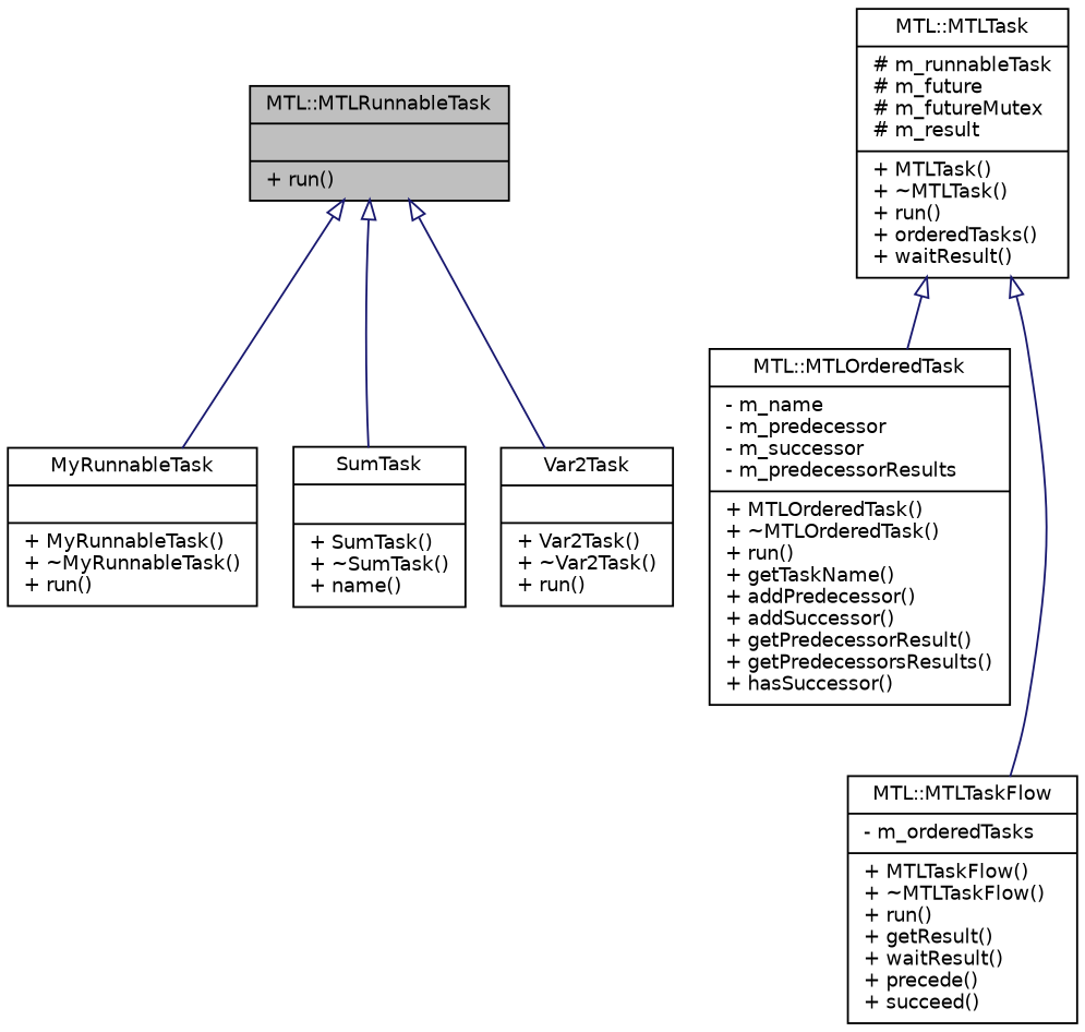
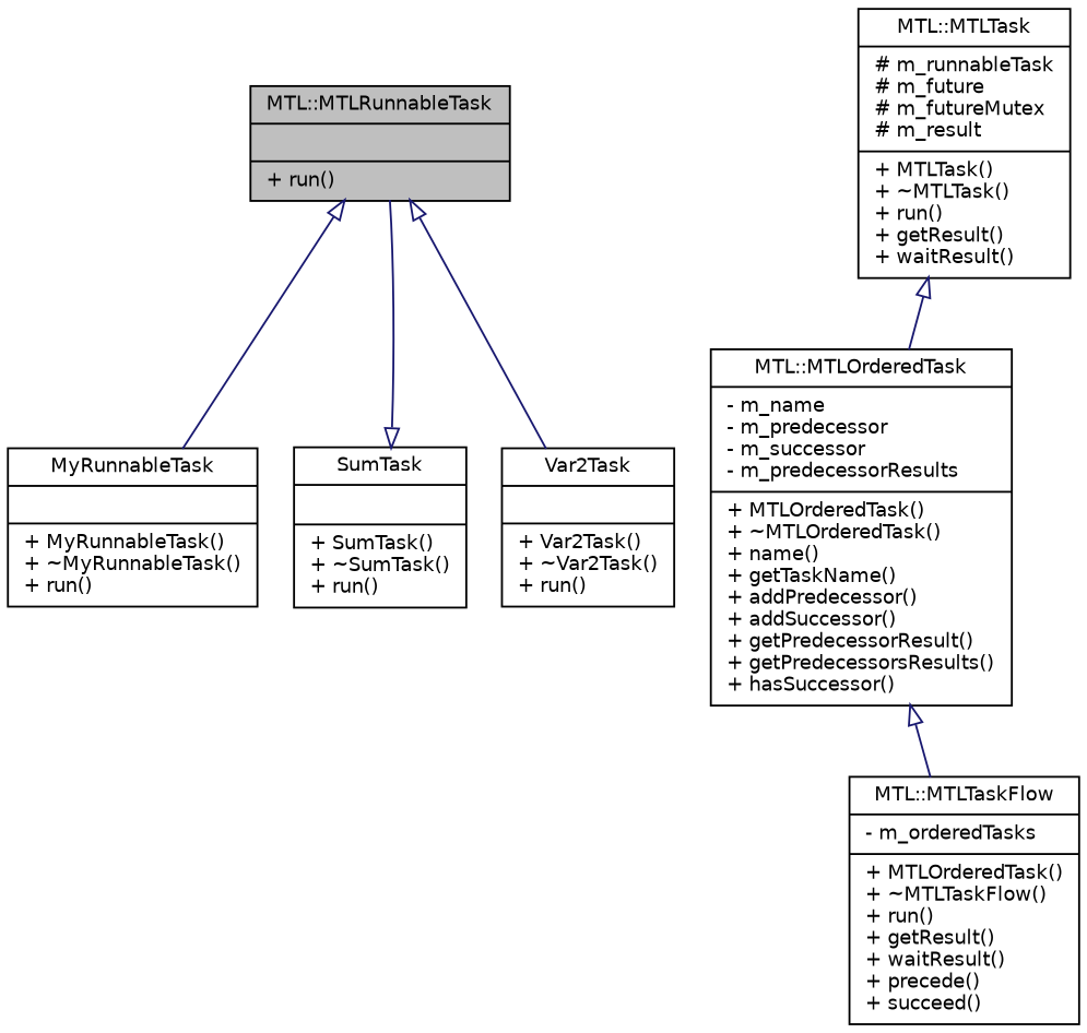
  digraph {
    node [color=black fillcolor=white fontname=Helvetica fontsize=10 shape=record style=filled]
    edge [arrowtail=onormal color=midnightblue dir=back fontname=Helvetica fontsize=10 labelfontname=Helvetica labelfontsize=10 style=solid]
    n1 [fillcolor=grey75 fontcolor=black height=0.2 label="{MTL::MTLRunnableTask\n||+ run()\l}" width=0.4]
    n2 [height=0.2 label="{MyRunnableTask\n||+ MyRunnableTask()\l+ ~MyRunnableTask()\l+ run()\l}" width=0.4]
-   n3 [height=0.2 label="{SumTask\n||+ SumTask()\l+ ~SumTask()\l+ name()\l}" width=0.4]
+   n3 [height=0.2 label="{SumTask\n||+ SumTask()\l+ ~SumTask()\l+ run()\l}" width=0.4]
    n4 [height=0.2 label="{Var2Task\n||+ Var2Task()\l+ ~Var2Task()\l+ run()\l}" width=0.4]
-   n5 [height=0.2 label="{MTL::MTLTask\n|# m_runnableTask\l# m_future\l# m_futureMutex\l# m_result\l|+ MTLTask()\l+ ~MTLTask()\l+ run()\l+ orderedTasks()\l+ waitResult()\l}" width=0.4]
-   n6 [height=0.2 label="{MTL::MTLOrderedTask\n|- m_name\l- m_predecessor\l- m_successor\l- m_predecessorResults\l|+ MTLOrderedTask()\l+ ~MTLOrderedTask()\l+ run()\l+ getTaskName()\l+ addPredecessor()\l+ addSuccessor()\l+ getPredecessorResult()\l+ getPredecessorsResults()\l+ hasSuccessor()\l}" width=0.4]
-   n7 [height=0.2 label="{MTL::MTLTaskFlow\n|- m_orderedTasks\l|+ MTLTaskFlow()\l+ ~MTLTaskFlow()\l+ run()\l+ getResult()\l+ waitResult()\l+ precede()\l+ succeed()\l}" width=0.4]
+   n5 [height=0.2 label="{MTL::MTLTask\n|# m_runnableTask\l# m_future\l# m_futureMutex\l# m_result\l|+ MTLTask()\l+ ~MTLTask()\l+ run()\l+ getResult()\l+ waitResult()\l}" width=0.4]
+   n6 [height=0.2 label="{MTL::MTLOrderedTask\n|- m_name\l- m_predecessor\l- m_successor\l- m_predecessorResults\l|+ MTLOrderedTask()\l+ ~MTLOrderedTask()\l+ name()\l+ getTaskName()\l+ addPredecessor()\l+ addSuccessor()\l+ getPredecessorResult()\l+ getPredecessorsResults()\l+ hasSuccessor()\l}" width=0.4]
+   n7 [height=0.2 label="{MTL::MTLTaskFlow\n|- m_orderedTasks\l|+ MTLOrderedTask()\l+ ~MTLTaskFlow()\l+ run()\l+ getResult()\l+ waitResult()\l+ precede()\l+ succeed()\l}" width=0.4]
    n1 -> n2
-   n1 -> n3
+   n3 -> n1
    n1 -> n4
    n5 -> n6
-   n5 -> n7
+   n6 -> n7
  }
